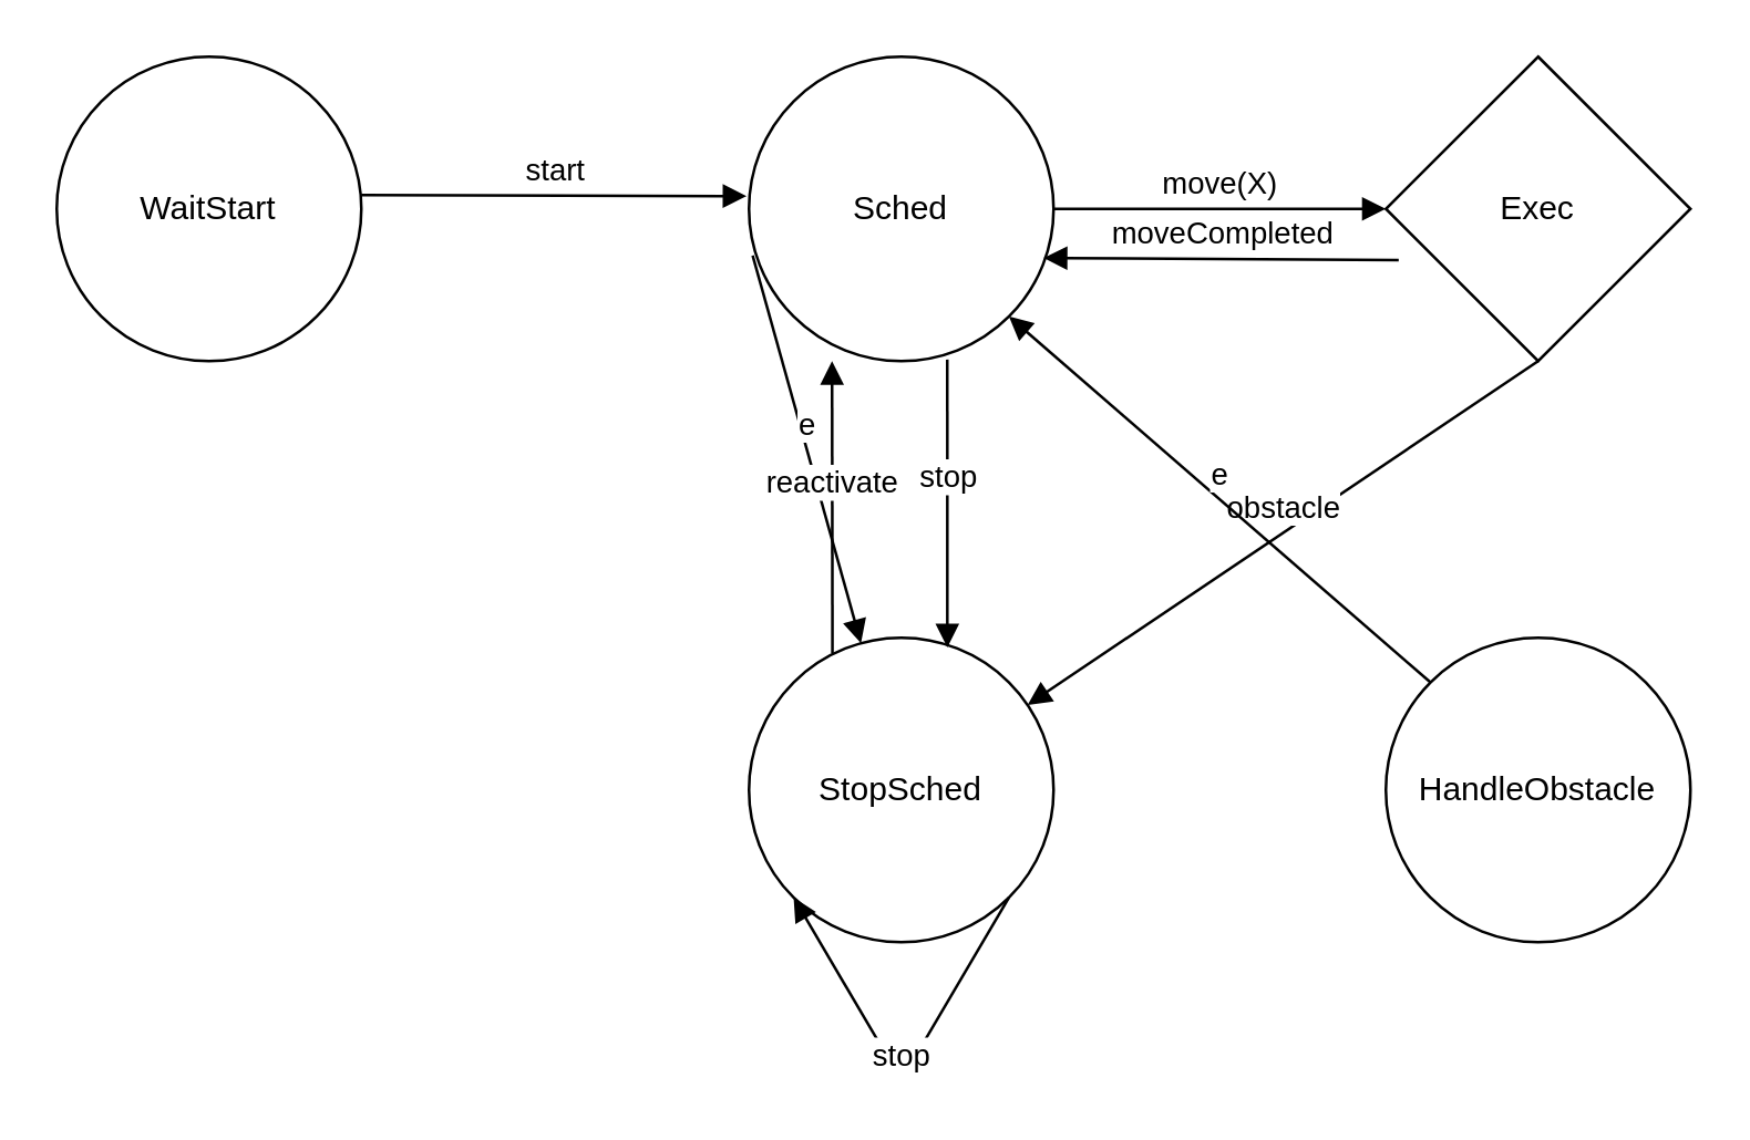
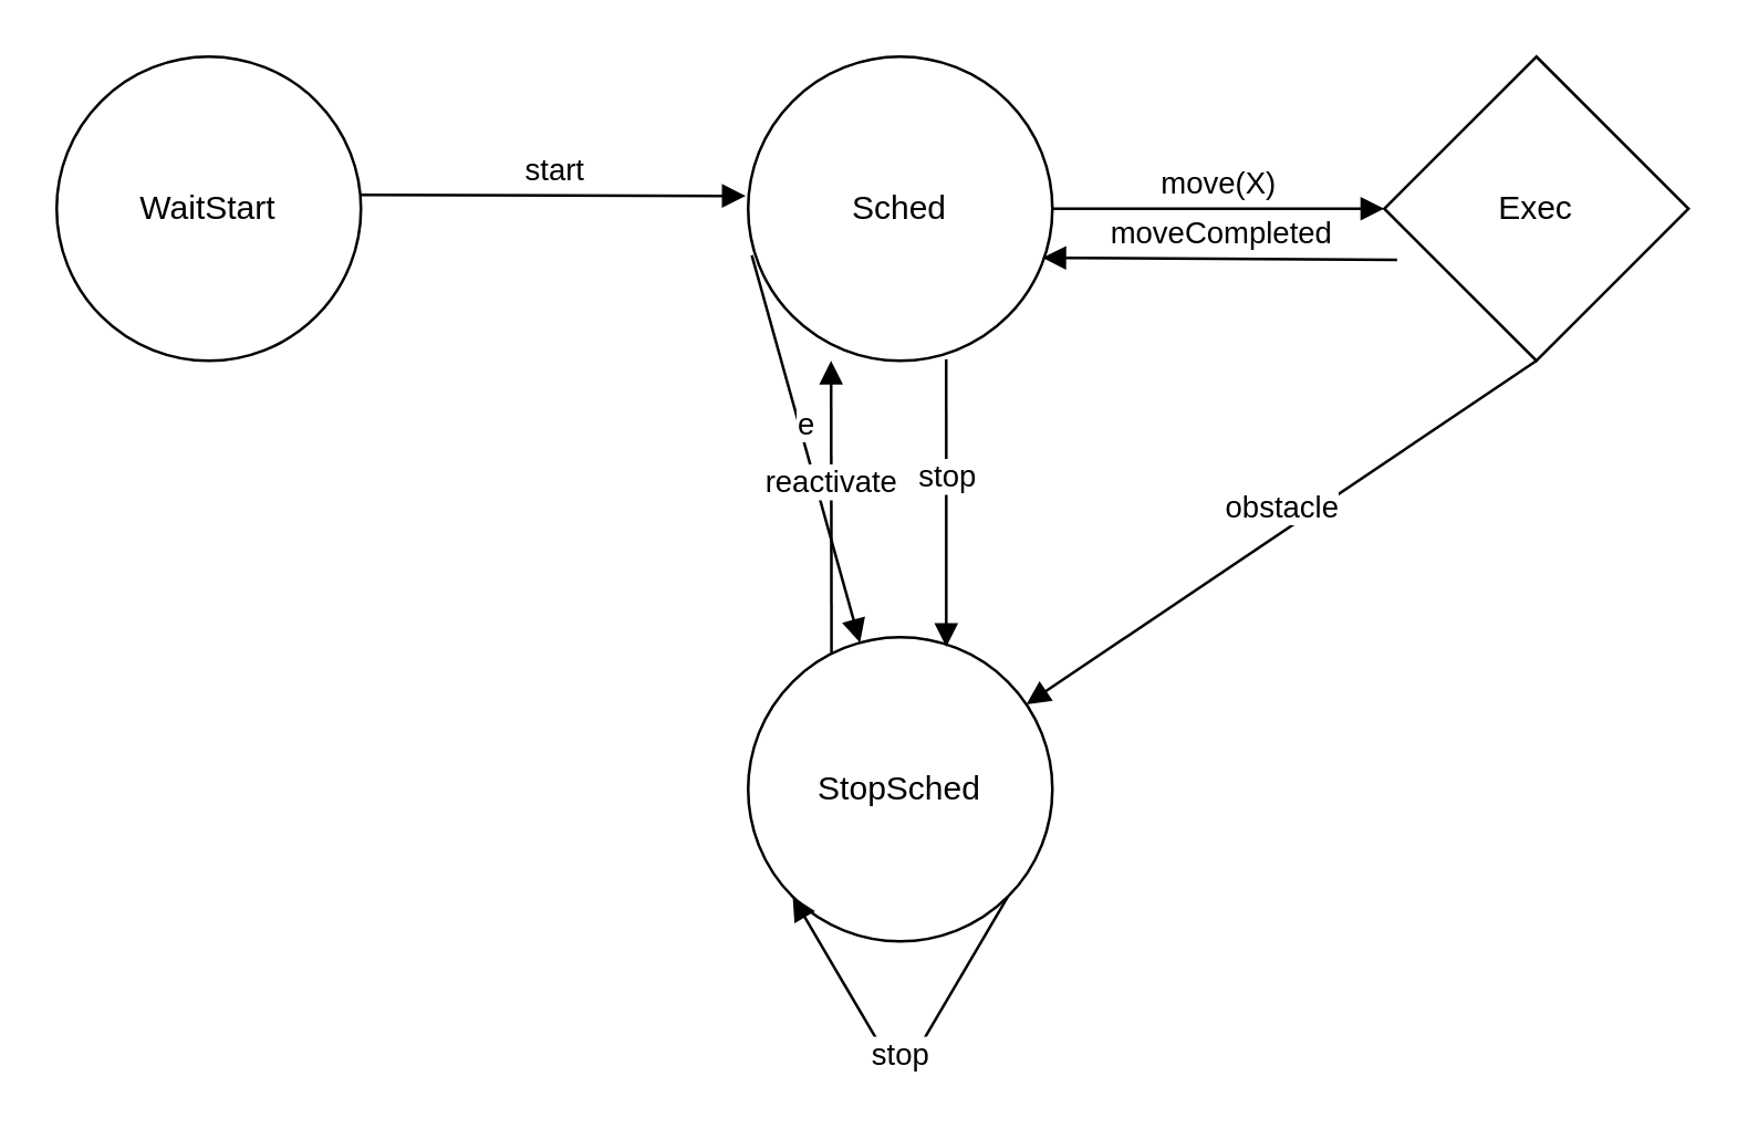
  <mxCell id="0" />
  <mxCell id="1" parent="0" />
  <mxCell id="2" value="WaitStart" style="ellipse;whiteSpace=wrap;html=1;" parent="1" vertex="1"><mxGeometry x="20" y="20" width="110" height="110" as="geometry" /></mxCell>
  <mxCell id="3" value="Sched" style="ellipse;whiteSpace=wrap;html=1;" parent="1" vertex="1"><mxGeometry x="270" y="20" width="110" height="110" as="geometry" /></mxCell>
  <mxCell id="4" value="Exec" style="rhombus;whiteSpace=wrap;html=1;" parent="1" vertex="1"><mxGeometry x="500" y="20" width="110" height="110" as="geometry" /></mxCell>
  <mxCell id="5" value="start" style="html=1;verticalAlign=bottom;endArrow=block;entryX=-0.008;entryY=0.458;entryDx=0;entryDy=0;entryPerimeter=0;" parent="1" target="3" edge="1"><mxGeometry width="80" relative="1" as="geometry"><mxPoint x="130" y="70" as="sourcePoint" /><mxPoint x="210" y="70" as="targetPoint" /></mxGeometry></mxCell>
  <mxCell id="6" value="move(X)&lt;span style=&quot;font-family: &amp;#34;helvetica&amp;#34; , &amp;#34;arial&amp;#34; , sans-serif ; font-size: 0px ; background-color: rgb(248 , 249 , 250)&quot;&gt;%3CmxGraphModel%3E%3Croot%3E%3CmxCell%20id%3D%220%22%2F%3E%3CmxCell%20id%3D%221%22%20parent%3D%220%22%2F%3E%3CmxCell%20id%3D%222%22%20value%3D%22start%22%20style%3D%22html%3D1%3BverticalAlign%3Dbottom%3BendArrow%3Dblock%3BentryX%3D-0.008%3BentryY%3D0.458%3BentryDx%3D0%3BentryDy%3D0%3BentryPerimeter%3D0%3B%22%20edge%3D%221%22%20parent%3D%221%22%3E%3CmxGeometry%20width%3D%2280%22%20relative%3D%221%22%20as%3D%22geometry%22%3E%3CmxPoint%20x%3D%22200.0%22%20y%3D%22290%22%20as%3D%22sourcePoint%22%2F%3E%3CmxPoint%20x%3D%22339.12%22%20y%3D%22290.38%22%20as%3D%22targetPoint%22%2F%3E%3C%2FmxGeometry%3E%3C%2FmxCell%3E%3C%2Froot%3E%3C%2FmxGraphModel%3E&lt;/span&gt;" style="html=1;verticalAlign=bottom;endArrow=block;entryX=0;entryY=0.5;entryDx=0;entryDy=0;exitX=1;exitY=0.5;exitDx=0;exitDy=0;" parent="1" source="3" target="4" edge="1"><mxGeometry width="80" relative="1" as="geometry"><mxPoint x="140" y="80" as="sourcePoint" /><mxPoint x="279.12" y="80.38" as="targetPoint" /></mxGeometry></mxCell>
- <mxCell id="7" value="HandleObstacle" style="ellipse;whiteSpace=wrap;html=1;" parent="1" vertex="1"><mxGeometry x="500" y="230" width="110" height="110" as="geometry" /></mxCell>
  <mxCell id="8" value="StopSched" style="ellipse;whiteSpace=wrap;html=1;" parent="1" vertex="1"><mxGeometry x="270" y="230" width="110" height="110" as="geometry" /></mxCell>
  <mxCell id="9" value="e" style="html=1;verticalAlign=bottom;endArrow=block;exitX=0.012;exitY=0.653;exitDx=0;exitDy=0;exitPerimeter=0;" parent="1" source="3" target="8" edge="1"><mxGeometry width="80" relative="1" as="geometry"><mxPoint x="140" y="80" as="sourcePoint" /><mxPoint x="230" y="160" as="targetPoint" /></mxGeometry></mxCell>
  <mxCell id="10" value="moveCompleted" style="html=1;verticalAlign=bottom;endArrow=block;entryX=0.967;entryY=0.661;entryDx=0;entryDy=0;exitX=0.042;exitY=0.668;exitDx=0;exitDy=0;entryPerimeter=0;exitPerimeter=0;" parent="1" source="4" target="3" edge="1"><mxGeometry width="80" relative="1" as="geometry"><mxPoint x="343" y="170" as="sourcePoint" /><mxPoint x="463" y="170" as="targetPoint" /></mxGeometry></mxCell>
  <mxCell id="11" value="obstacle" style="html=1;verticalAlign=bottom;endArrow=block;exitX=0.5;exitY=1;exitDx=0;exitDy=0;" parent="1" source="4" target="8" edge="1"><mxGeometry width="80" relative="1" as="geometry"><mxPoint x="400" y="95" as="sourcePoint" /><mxPoint x="520" y="95" as="targetPoint" /></mxGeometry></mxCell>
- <mxCell id="12" value="e" style="html=1;verticalAlign=bottom;endArrow=block;entryX=1;entryY=1;entryDx=0;entryDy=0;exitX=0;exitY=0;exitDx=0;exitDy=0;" parent="1" source="7" target="3" edge="1"><mxGeometry width="80" relative="1" as="geometry"><mxPoint x="410" y="105" as="sourcePoint" /><mxPoint x="530" y="105" as="targetPoint" /></mxGeometry></mxCell>
  <mxCell id="13" value="stop" style="html=1;verticalAlign=bottom;endArrow=block;entryX=0.633;entryY=0.032;entryDx=0;entryDy=0;exitX=0.651;exitY=0.995;exitDx=0;exitDy=0;entryPerimeter=0;exitPerimeter=0;" parent="1" edge="1" source="3"><mxGeometry width="80" relative="1" as="geometry"><mxPoint x="343.28" y="129.34" as="sourcePoint" /><mxPoint x="341.63" y="233.52" as="targetPoint" /></mxGeometry></mxCell>
  <mxCell id="14" value="reactivate" style="html=1;verticalAlign=bottom;endArrow=block;entryX=0.409;entryY=0.991;entryDx=0;entryDy=0;entryPerimeter=0;exitX=0.274;exitY=0.051;exitDx=0;exitDy=0;exitPerimeter=0;" parent="1" edge="1" source="8"><mxGeometry width="80" relative="1" as="geometry"><mxPoint x="300" y="230" as="sourcePoint" /><mxPoint x="299.99" y="130.01" as="targetPoint" /></mxGeometry></mxCell>
  <mxCell id="15" value="stop" style="html=1;verticalAlign=bottom;endArrow=block;entryX=0;entryY=1;entryDx=0;entryDy=0;exitX=1;exitY=1;exitDx=0;exitDy=0;" parent="1" source="8" target="8" edge="1"><mxGeometry width="80" relative="1" as="geometry"><mxPoint x="353.28" y="139.34" as="sourcePoint" /><mxPoint x="351.63" y="243.52" as="targetPoint" /><Array as="points"><mxPoint x="325" y="390" /></Array></mxGeometry></mxCell>
